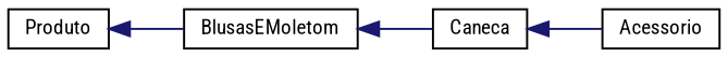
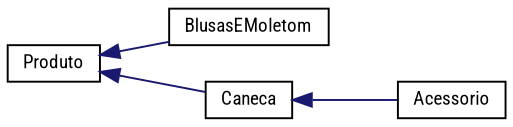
  digraph {
    fontname="Roboto Condensed"
    rankdir=LR
    node [color=black fillcolor=white fontname="Roboto Condensed" fontsize=10 shape=record style=filled]
    edge [color=midnightblue dir=back fontname="Roboto Condensed" fontsize=10 labelfontname=Helvetica labelfontsize=10 style=solid]
    n1 [height=0.2 label=Produto width=0.4]
    n2 [height=0.2 label=BlusasEMoletom width=0.4]
    n3 [height=0.2 label=Caneca width=0.4]
    n4 [height=0.2 label=Acessorio width=0.4]
    n1 -> n2
-   n2 -> n3
+   n1 -> n3
    n3 -> n4
  }
